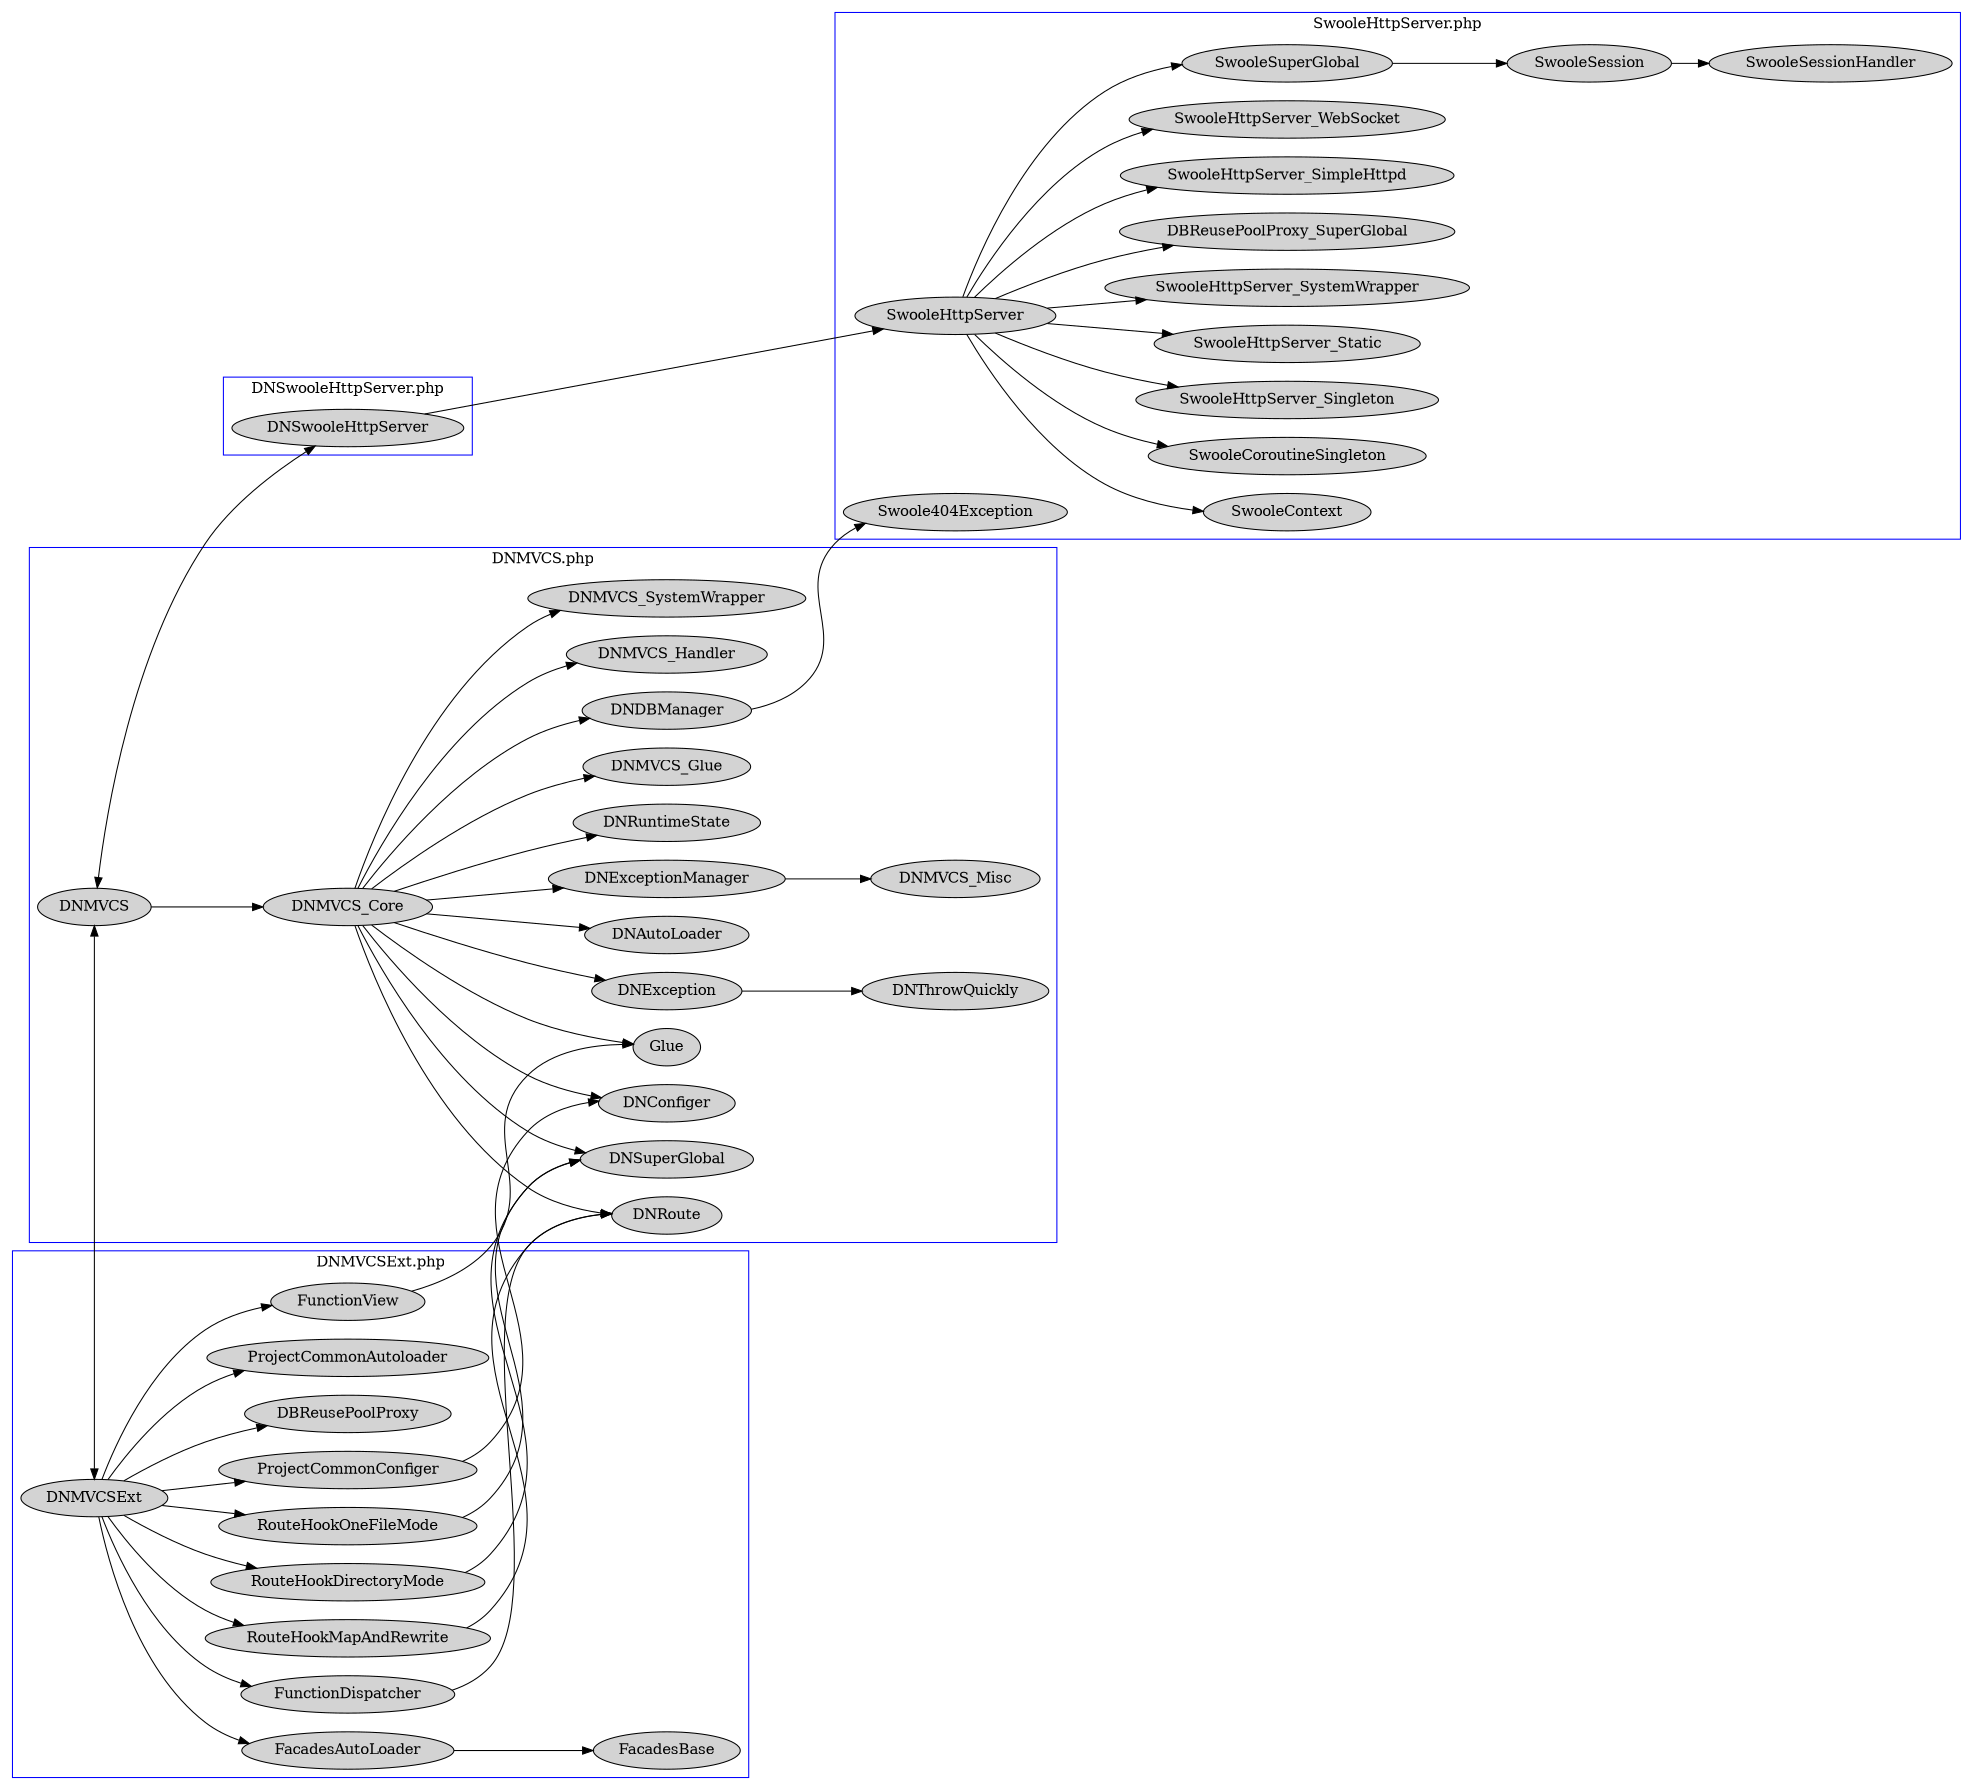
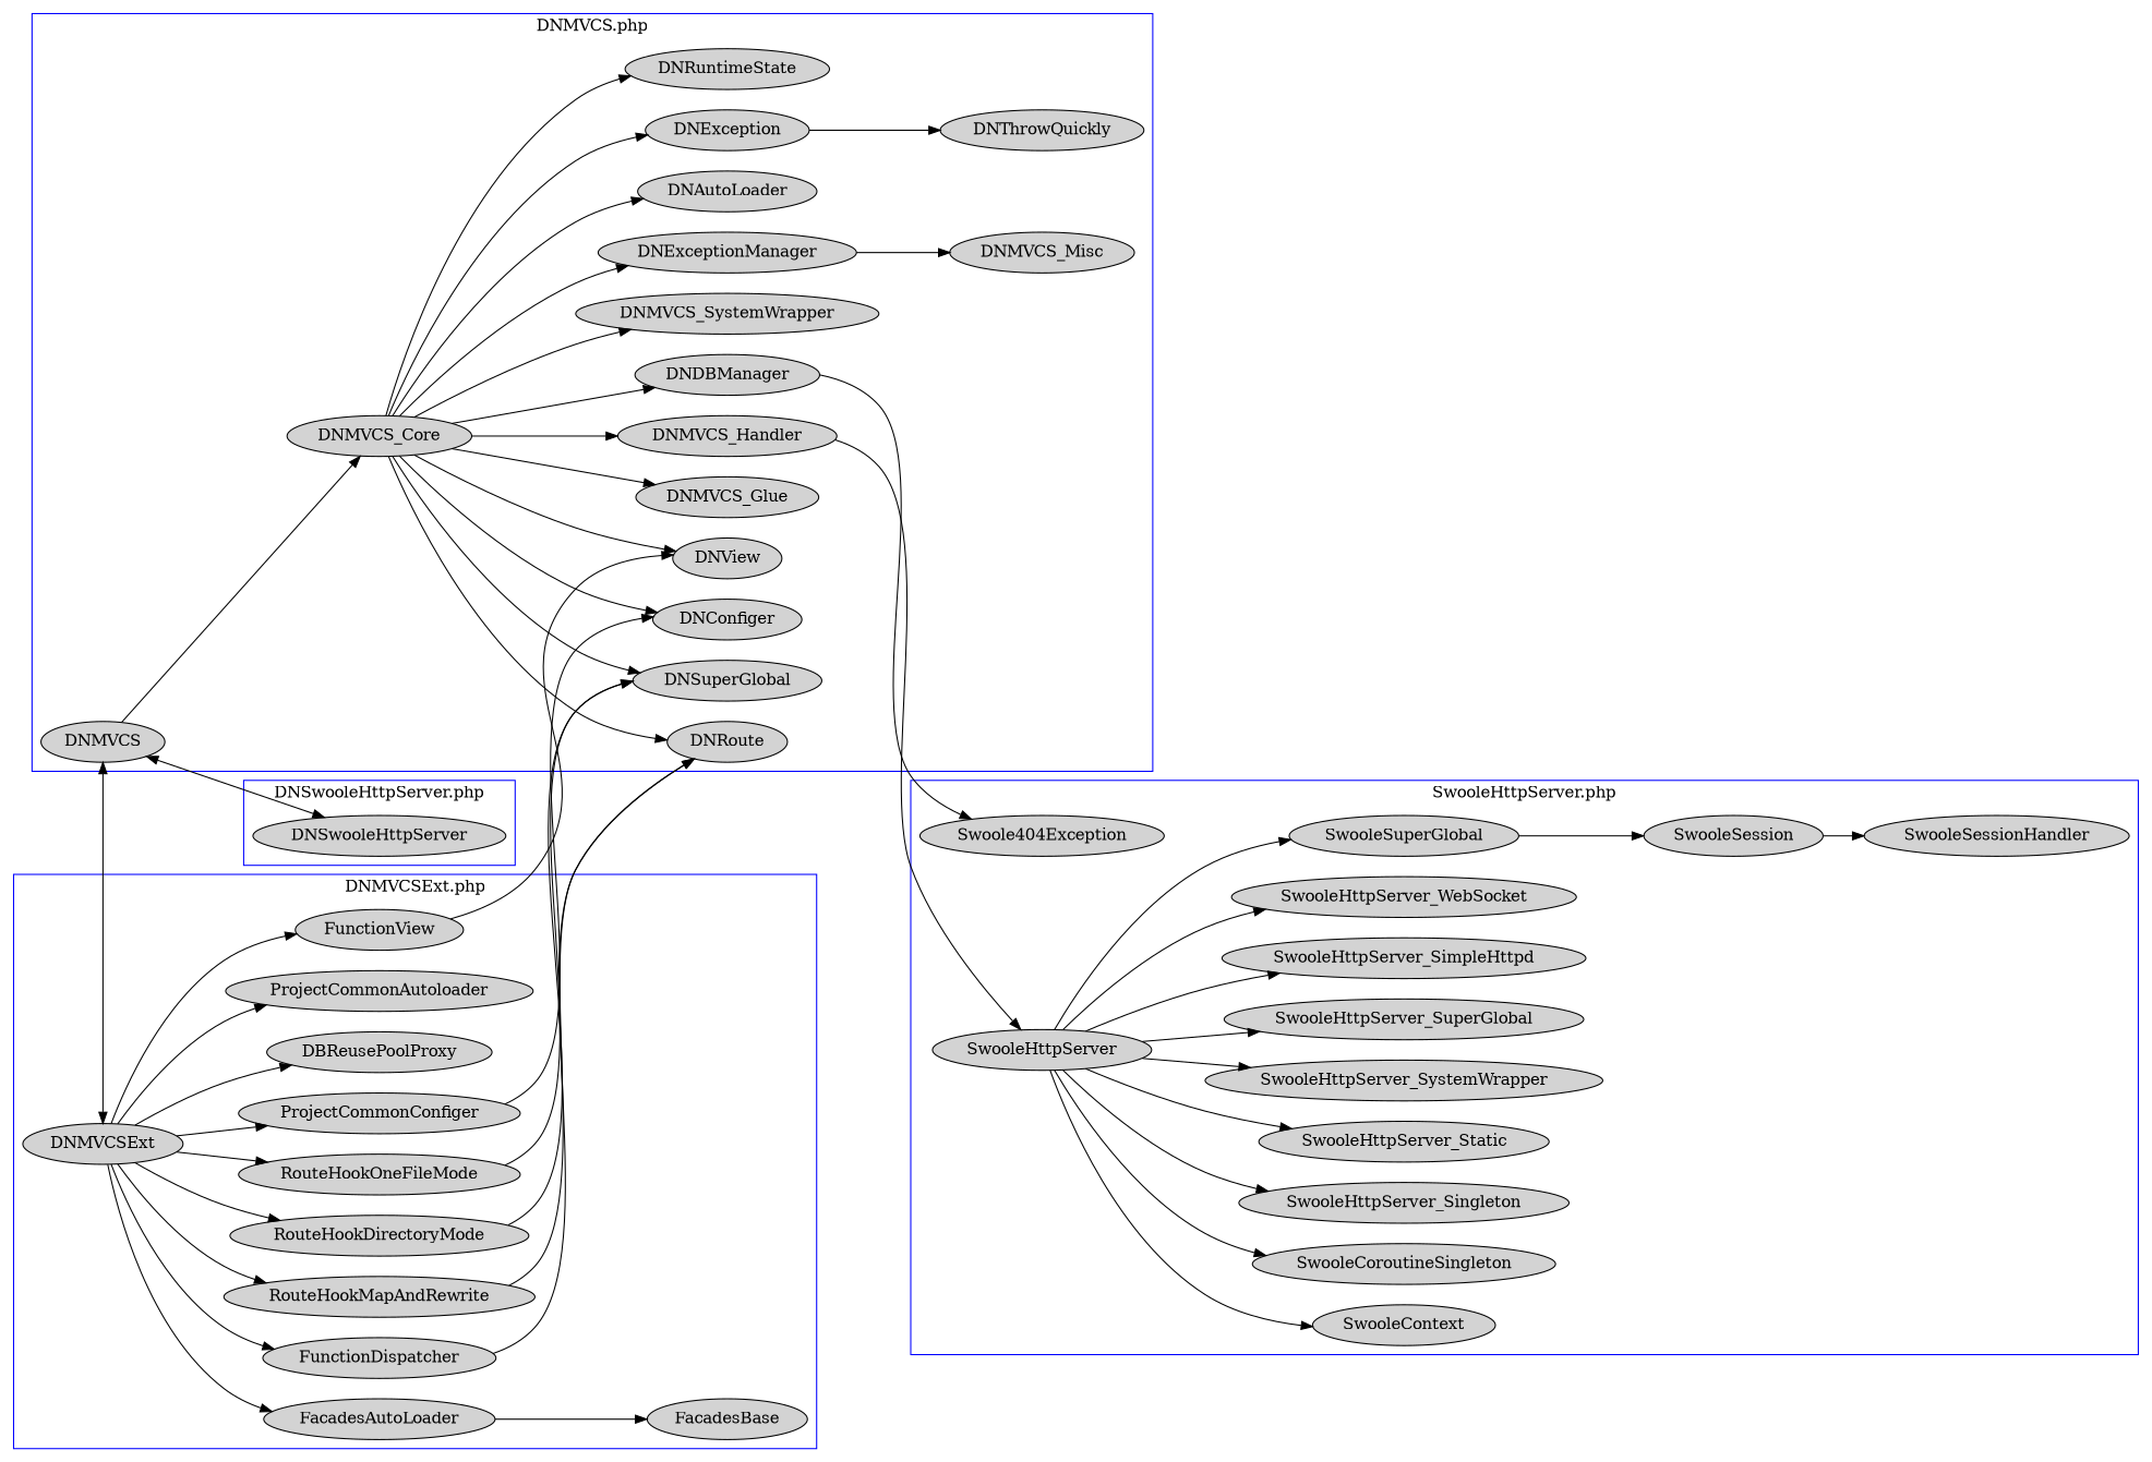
  digraph {
    rankdir=LR
    node [style=filled]
    DNException
    DNThrowQuickly
    DNMVCS_Core
    DNAutoLoader
    DNRoute
-   DNView [label=Glue]
+   DNView
    DNConfiger
    DNDBManager
    DNRuntimeState
    DNSuperGlobal
    DNMVCS_Glue
    DNMVCS_Misc
    DNExceptionManager
    DNMVCS_Handler
    DNMVCS_SystemWrapper
    DNMVCS
    DNMVCSExt
    RouteHookMapAndRewrite
    RouteHookOneFileMode
    RouteHookDirectoryMode
    FacadesAutoLoader
    FunctionDispatcher
    FunctionView
    DBReusePoolProxy
    ProjectCommonAutoloader
    ProjectCommonConfiger
    FacadesBase
    SwooleHttpServer
    SwooleContext
    SwooleCoroutineSingleton
    Swoole404Exception
    SwooleHttpServer_Singleton
    SwooleHttpServer_Static
    SwooleHttpServer_SystemWrapper
-   SwooleHttpServer_SuperGlobal [label=DBReusePoolProxy_SuperGlobal]
+   SwooleHttpServer_SuperGlobal
    SwooleHttpServer_SimpleHttpd
    SwooleHttpServer_WebSocket
    SwooleSuperGlobal
    SwooleSession
    SwooleSessionHandler
    DNSwooleHttpServer
    subgraph cluster_1 {
      color=blue
      label="DNMVCS.php"
      DNException
      DNThrowQuickly
      DNMVCS_Core
      DNAutoLoader
      DNRoute
      DNView
      DNConfiger
      DNDBManager
      DNRuntimeState
      DNSuperGlobal
      DNMVCS_Glue
      DNMVCS_Misc
      DNExceptionManager
      DNMVCS_Handler
      DNMVCS_SystemWrapper
      DNMVCS
    }
    subgraph cluster_2 {
      color=blue
      label="DNMVCSExt.php"
      DNMVCSExt
      RouteHookMapAndRewrite
      RouteHookOneFileMode
      RouteHookDirectoryMode
      FacadesAutoLoader
      FunctionDispatcher
      FunctionView
      DBReusePoolProxy
      ProjectCommonAutoloader
      ProjectCommonConfiger
      FacadesBase
    }
    subgraph cluster_3 {
      color=blue
      label="SwooleHttpServer.php"
      SwooleHttpServer
      SwooleContext
      SwooleCoroutineSingleton
      Swoole404Exception
      SwooleHttpServer_Singleton
      SwooleHttpServer_Static
      SwooleHttpServer_SystemWrapper
      SwooleHttpServer_SuperGlobal
      SwooleHttpServer_SimpleHttpd
      SwooleHttpServer_WebSocket
      SwooleSuperGlobal
      SwooleSession
      SwooleSessionHandler
    }
    subgraph cluster_4 {
      color=blue
      label="DNSwooleHttpServer.php"
      DNSwooleHttpServer
    }
    DNException -> DNThrowQuickly
    DNMVCS_Core -> DNException
    DNMVCS_Core -> DNAutoLoader
    DNMVCS_Core -> DNRoute
    DNMVCS_Core -> DNView
    DNMVCS_Core -> DNConfiger
    DNMVCS_Core -> DNDBManager
    DNMVCS_Core -> DNRuntimeState
    DNMVCS_Core -> DNSuperGlobal
    DNMVCS_Core -> DNMVCS_Glue
    DNMVCS_Core -> DNExceptionManager
    DNMVCS_Core -> DNMVCS_Handler
    DNMVCS_Core -> DNMVCS_SystemWrapper
    DNDBManager -> Swoole404Exception
    DNExceptionManager -> DNMVCS_Misc
    DNMVCS -> DNMVCS_Core
    DNMVCS -> DNMVCSExt [dir=both]
    DNMVCS -> DNSwooleHttpServer [dir=both]
    DNMVCSExt -> RouteHookMapAndRewrite
    DNMVCSExt -> RouteHookOneFileMode
    DNMVCSExt -> RouteHookDirectoryMode
    DNMVCSExt -> FacadesAutoLoader
    DNMVCSExt -> FunctionDispatcher
    DNMVCSExt -> FunctionView
    DNMVCSExt -> DBReusePoolProxy
    DNMVCSExt -> ProjectCommonAutoloader
    DNMVCSExt -> ProjectCommonConfiger
    RouteHookMapAndRewrite -> DNRoute
    RouteHookOneFileMode -> DNSuperGlobal
    RouteHookDirectoryMode -> DNSuperGlobal
    FacadesAutoLoader -> FacadesBase
    FunctionDispatcher -> DNRoute
    FunctionView -> DNView
    ProjectCommonConfiger -> DNConfiger
    SwooleHttpServer -> SwooleContext
    SwooleHttpServer -> SwooleCoroutineSingleton
    SwooleHttpServer -> SwooleHttpServer_Singleton
    SwooleHttpServer -> SwooleHttpServer_Static
    SwooleHttpServer -> SwooleHttpServer_SystemWrapper
    SwooleHttpServer -> SwooleHttpServer_SuperGlobal
    SwooleHttpServer -> SwooleHttpServer_SimpleHttpd
    SwooleHttpServer -> SwooleHttpServer_WebSocket
    SwooleHttpServer -> SwooleSuperGlobal
    SwooleSuperGlobal -> SwooleSession
    SwooleSession -> SwooleSessionHandler
-   DNSwooleHttpServer -> SwooleHttpServer
+   DNMVCS_Handler -> SwooleHttpServer
  }
